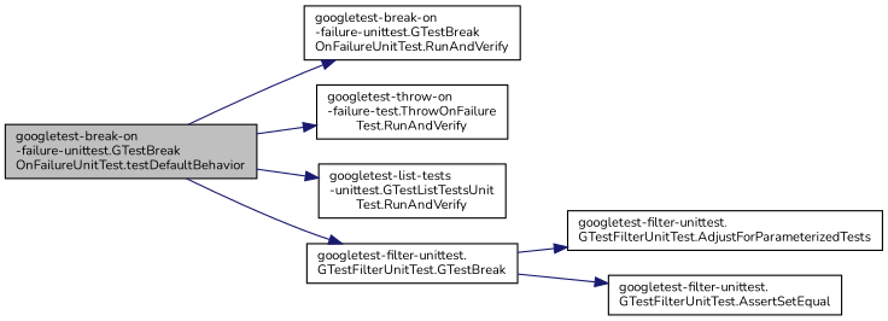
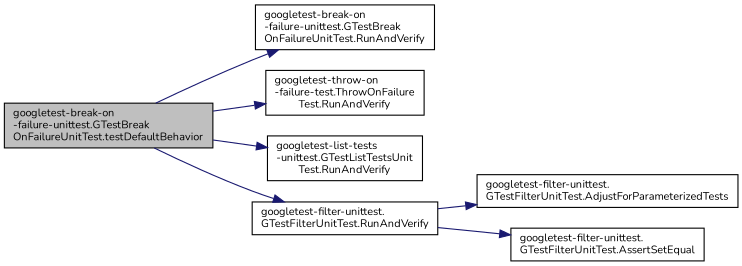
  digraph {
    rankdir=LR
    fontname=Nunito
    node [color=black fillcolor=white fontname=Nunito fontsize=10 shape=record style=filled]
    edge [color=midnightblue fontname=Nunito fontsize=10 labelfontname=Helvetica labelfontsize=10 style=solid]
    n1 [fillcolor=grey75 fontcolor=black height=0.2 label="googletest-break-on\l-failure-unittest.GTestBreak\lOnFailureUnitTest.testDefaultBehavior" width=0.4]
    n2 [height=0.2 label="googletest-break-on\l-failure-unittest.GTestBreak\lOnFailureUnitTest.RunAndVerify" width=0.4]
    n3 [height=0.2 label="googletest-throw-on\l-failure-test.ThrowOnFailure\lTest.RunAndVerify" width=0.4]
    n4 [height=0.2 label="googletest-list-tests\l-unittest.GTestListTestsUnit\lTest.RunAndVerify" width=0.4]
-   n5 [height=0.2 label="googletest-filter-unittest.\lGTestFilterUnitTest.GTestBreak" width=0.4]
+   n5 [height=0.2 label="googletest-filter-unittest.\lGTestFilterUnitTest.RunAndVerify" width=0.4]
    n6 [height=0.2 label="googletest-filter-unittest.\lGTestFilterUnitTest.AdjustForParameterizedTests" width=0.4]
    n7 [height=0.2 label="googletest-filter-unittest.\lGTestFilterUnitTest.AssertSetEqual" width=0.4]
    n1 -> n2
    n1 -> n3
    n1 -> n4
    n1 -> n5
    n5 -> n6
    n5 -> n7
  }
